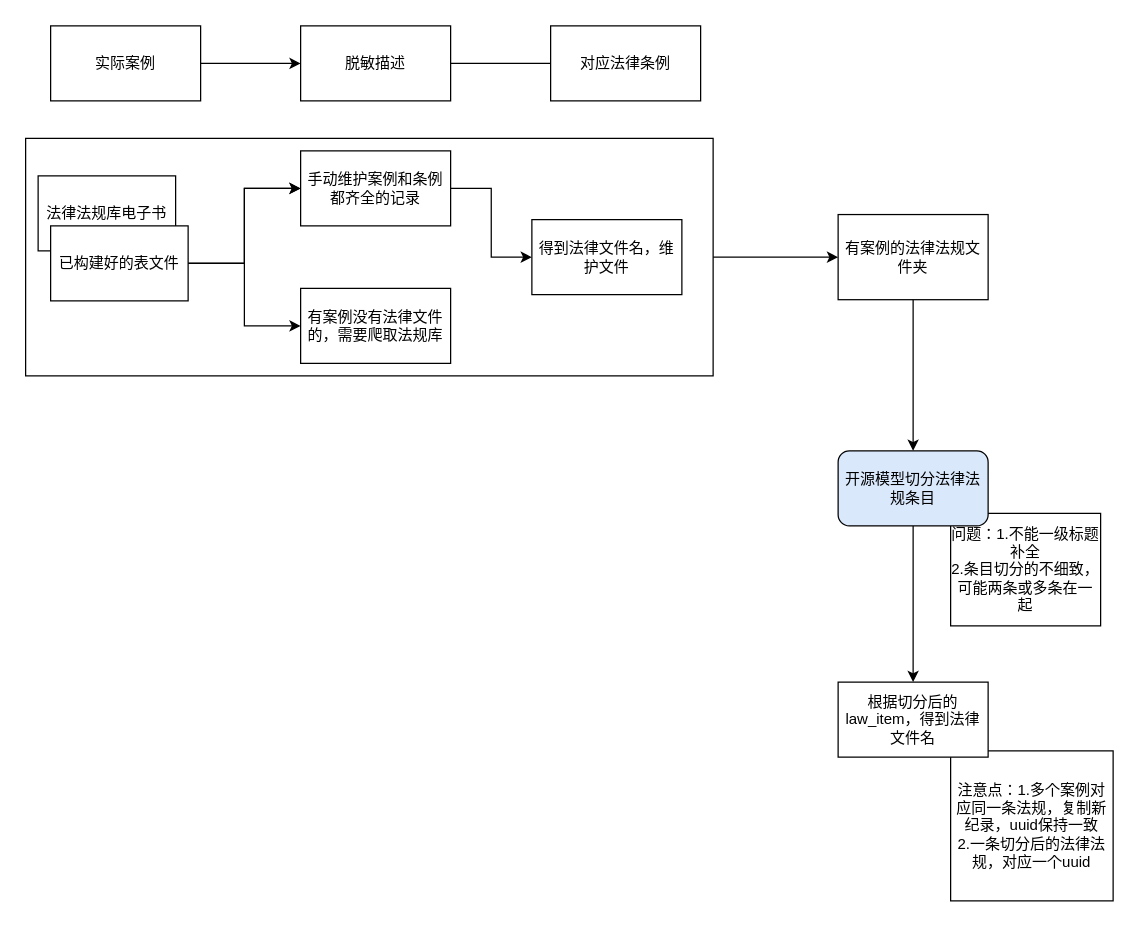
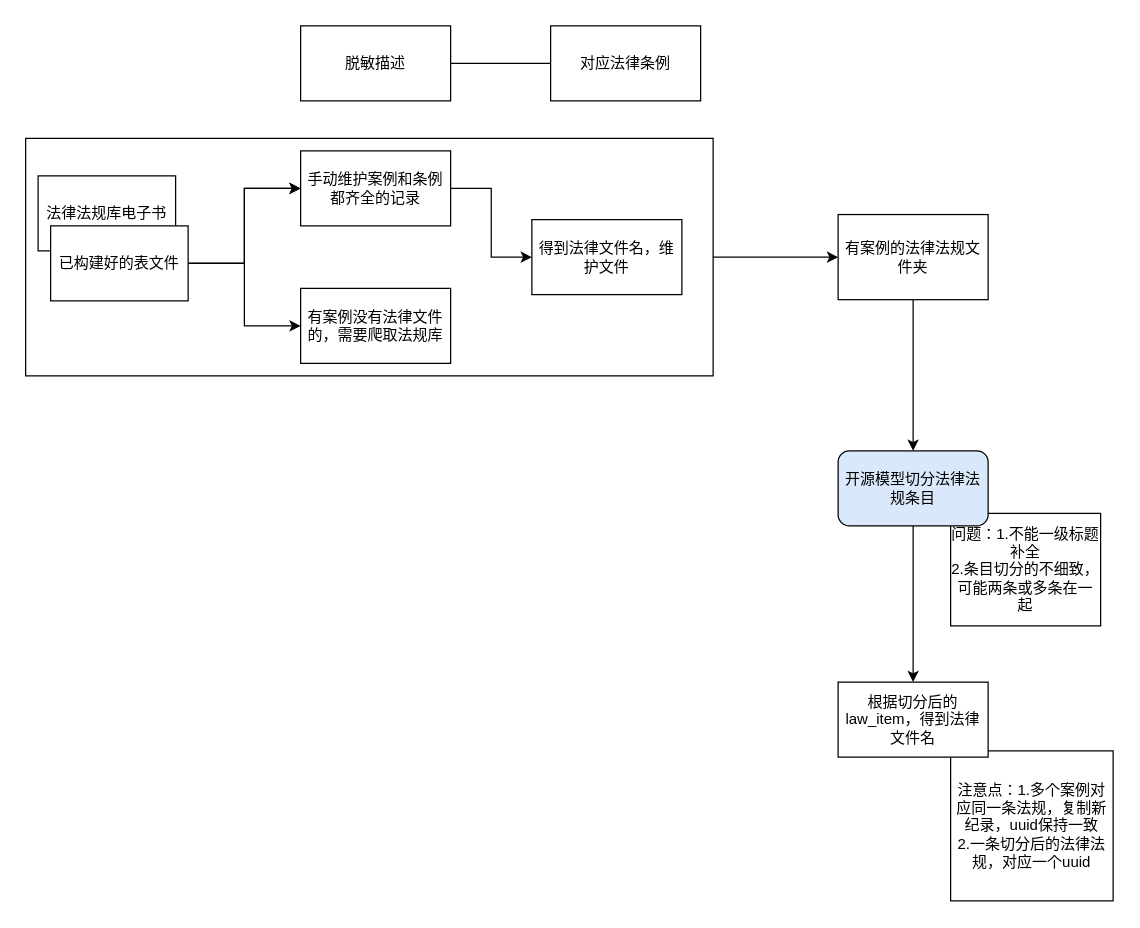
  <mxCell id="0" />
  <mxCell id="1" parent="0" />
  <mxCell id="2" value="法律法规库电子书" style="rounded=0;whiteSpace=wrap;html=1;" parent="1" vertex="1"><mxGeometry x="30" y="140" width="110" height="60" as="geometry" /></mxCell>
  <mxCell id="3" value="" style="edgeStyle=orthogonalEdgeStyle;rounded=0;orthogonalLoop=1;jettySize=auto;html=1;" parent="1" source="6" target="13" edge="1"><mxGeometry relative="1" as="geometry" /></mxCell>
  <mxCell id="4" value="" style="edgeStyle=orthogonalEdgeStyle;rounded=0;orthogonalLoop=1;jettySize=auto;html=1;" parent="1" source="6" target="13" edge="1"><mxGeometry relative="1" as="geometry" /></mxCell>
  <mxCell id="5" style="edgeStyle=orthogonalEdgeStyle;rounded=0;orthogonalLoop=1;jettySize=auto;html=1;entryX=0;entryY=0.5;entryDx=0;entryDy=0;" parent="1" source="6" target="15" edge="1"><mxGeometry relative="1" as="geometry" /></mxCell>
  <mxCell id="6" value="已构建好的表文件" style="rounded=0;whiteSpace=wrap;html=1;" parent="1" vertex="1"><mxGeometry x="40" y="180" width="110" height="60" as="geometry" /></mxCell>
- <mxCell id="7" value="" style="edgeStyle=orthogonalEdgeStyle;rounded=0;orthogonalLoop=1;jettySize=auto;html=1;" parent="1" source="8" target="10" edge="1"><mxGeometry relative="1" as="geometry" /></mxCell>
- <mxCell id="8" value="实际案例" style="rounded=0;whiteSpace=wrap;html=1;" parent="1" vertex="1"><mxGeometry x="40" y="20" width="120" height="60" as="geometry" /></mxCell>
  <mxCell id="9" value="" style="edgeStyle=orthogonalEdgeStyle;rounded=0;orthogonalLoop=1;jettySize=auto;html=1;endArrow=none;" parent="1" source="10" target="11" edge="1"><mxGeometry relative="1" as="geometry" /></mxCell>
  <mxCell id="10" value="脱敏描述" style="whiteSpace=wrap;html=1;rounded=0;" parent="1" vertex="1"><mxGeometry x="240" y="20" width="120" height="60" as="geometry" /></mxCell>
  <mxCell id="11" value="对应法律条例" style="whiteSpace=wrap;html=1;rounded=0;" parent="1" vertex="1"><mxGeometry x="440" y="20" width="120" height="60" as="geometry" /></mxCell>
  <mxCell id="12" value="" style="edgeStyle=orthogonalEdgeStyle;rounded=0;orthogonalLoop=1;jettySize=auto;html=1;" parent="1" source="13" target="14" edge="1"><mxGeometry relative="1" as="geometry" /></mxCell>
  <mxCell id="13" value="手动维护案例和条例都齐全的记录" style="whiteSpace=wrap;html=1;rounded=0;" parent="1" vertex="1"><mxGeometry x="240" y="120" width="120" height="60" as="geometry" /></mxCell>
  <mxCell id="14" value="得到法律文件名，维护文件" style="whiteSpace=wrap;html=1;rounded=0;" parent="1" vertex="1"><mxGeometry x="425" y="175" width="120" height="60" as="geometry" /></mxCell>
  <mxCell id="15" value="有案例没有法律文件的，需要爬取法规库" style="whiteSpace=wrap;html=1;rounded=0;" parent="1" vertex="1"><mxGeometry x="240" y="230" width="120" height="60" as="geometry" /></mxCell>
  <mxCell id="16" value="" style="edgeStyle=orthogonalEdgeStyle;rounded=0;orthogonalLoop=1;jettySize=auto;html=1;" parent="1" source="17" target="19" edge="1"><mxGeometry relative="1" as="geometry" /></mxCell>
  <mxCell id="17" value="" style="rounded=0;whiteSpace=wrap;html=1;fillColor=none;" parent="1" vertex="1"><mxGeometry x="20" y="110" width="550" height="190" as="geometry" /></mxCell>
  <mxCell id="18" style="edgeStyle=orthogonalEdgeStyle;rounded=0;orthogonalLoop=1;jettySize=auto;html=1;" parent="1" source="19" target="22" edge="1"><mxGeometry relative="1" as="geometry" /></mxCell>
  <mxCell id="19" value="有案例的法律法规文件夹" style="whiteSpace=wrap;html=1;fillColor=none;rounded=0;" parent="1" vertex="1"><mxGeometry x="670" y="170.94" width="120" height="68.12" as="geometry" /></mxCell>
  <mxCell id="20" value="问题：1.不能一级标题补全&lt;br&gt;2.条目切分的不细致，可能两条或多条在一起" style="rounded=0;whiteSpace=wrap;html=1;" parent="1" vertex="1"><mxGeometry x="760" y="410" width="120" height="90" as="geometry" /></mxCell>
  <mxCell id="21" style="edgeStyle=orthogonalEdgeStyle;rounded=0;orthogonalLoop=1;jettySize=auto;html=1;" parent="1" source="22" target="24" edge="1"><mxGeometry relative="1" as="geometry" /></mxCell>
  <mxCell id="22" value="开源模型切分法律法规条目" style="rounded=1;whiteSpace=wrap;html=1;fillColor=#dae8fc;" parent="1" vertex="1"><mxGeometry x="670" y="360" width="120" height="60" as="geometry" /></mxCell>
  <mxCell id="23" value="注意点：1.多个案例对应同一条法规，复制新纪录，uuid保持一致&lt;br&gt;2.一条切分后的法律法规，对应一个uuid" style="rounded=0;whiteSpace=wrap;html=1;" parent="1" vertex="1"><mxGeometry x="760" y="600" width="130" height="120" as="geometry" /></mxCell>
  <mxCell id="24" value="根据切分后的law_item，得到法律文件名" style="rounded=0;whiteSpace=wrap;html=1;" parent="1" vertex="1"><mxGeometry x="670" y="545" width="120" height="60" as="geometry" /></mxCell>
